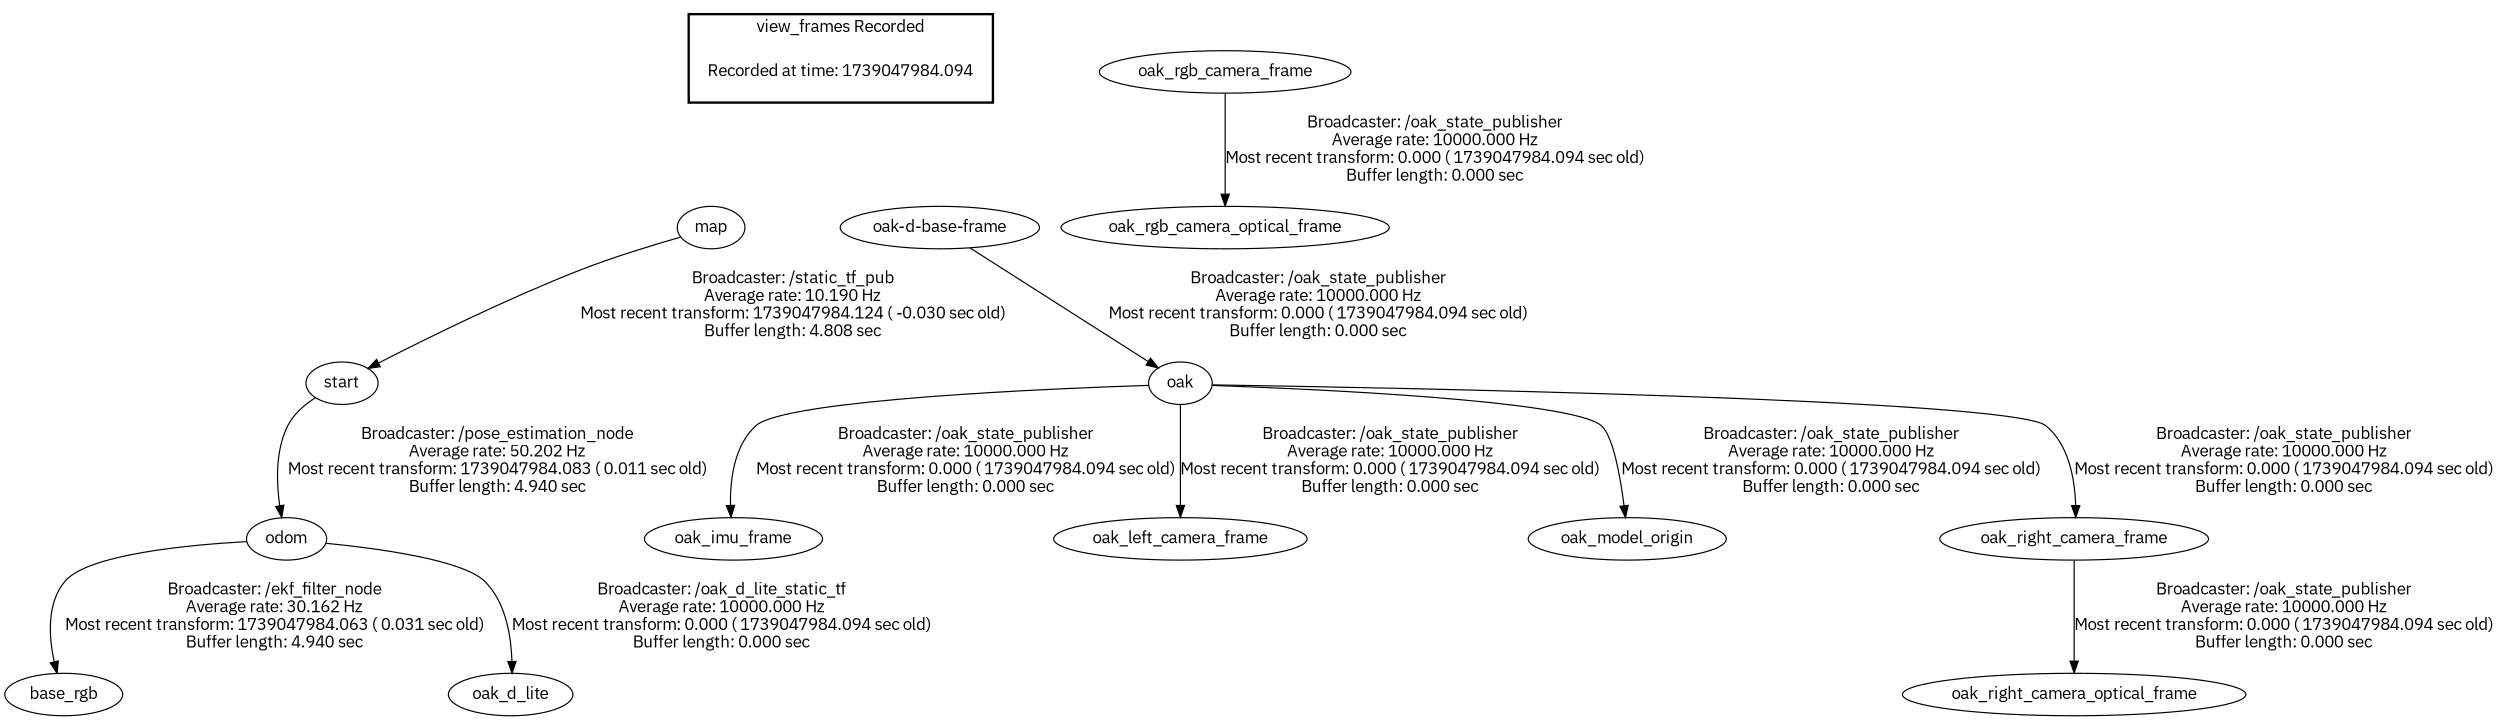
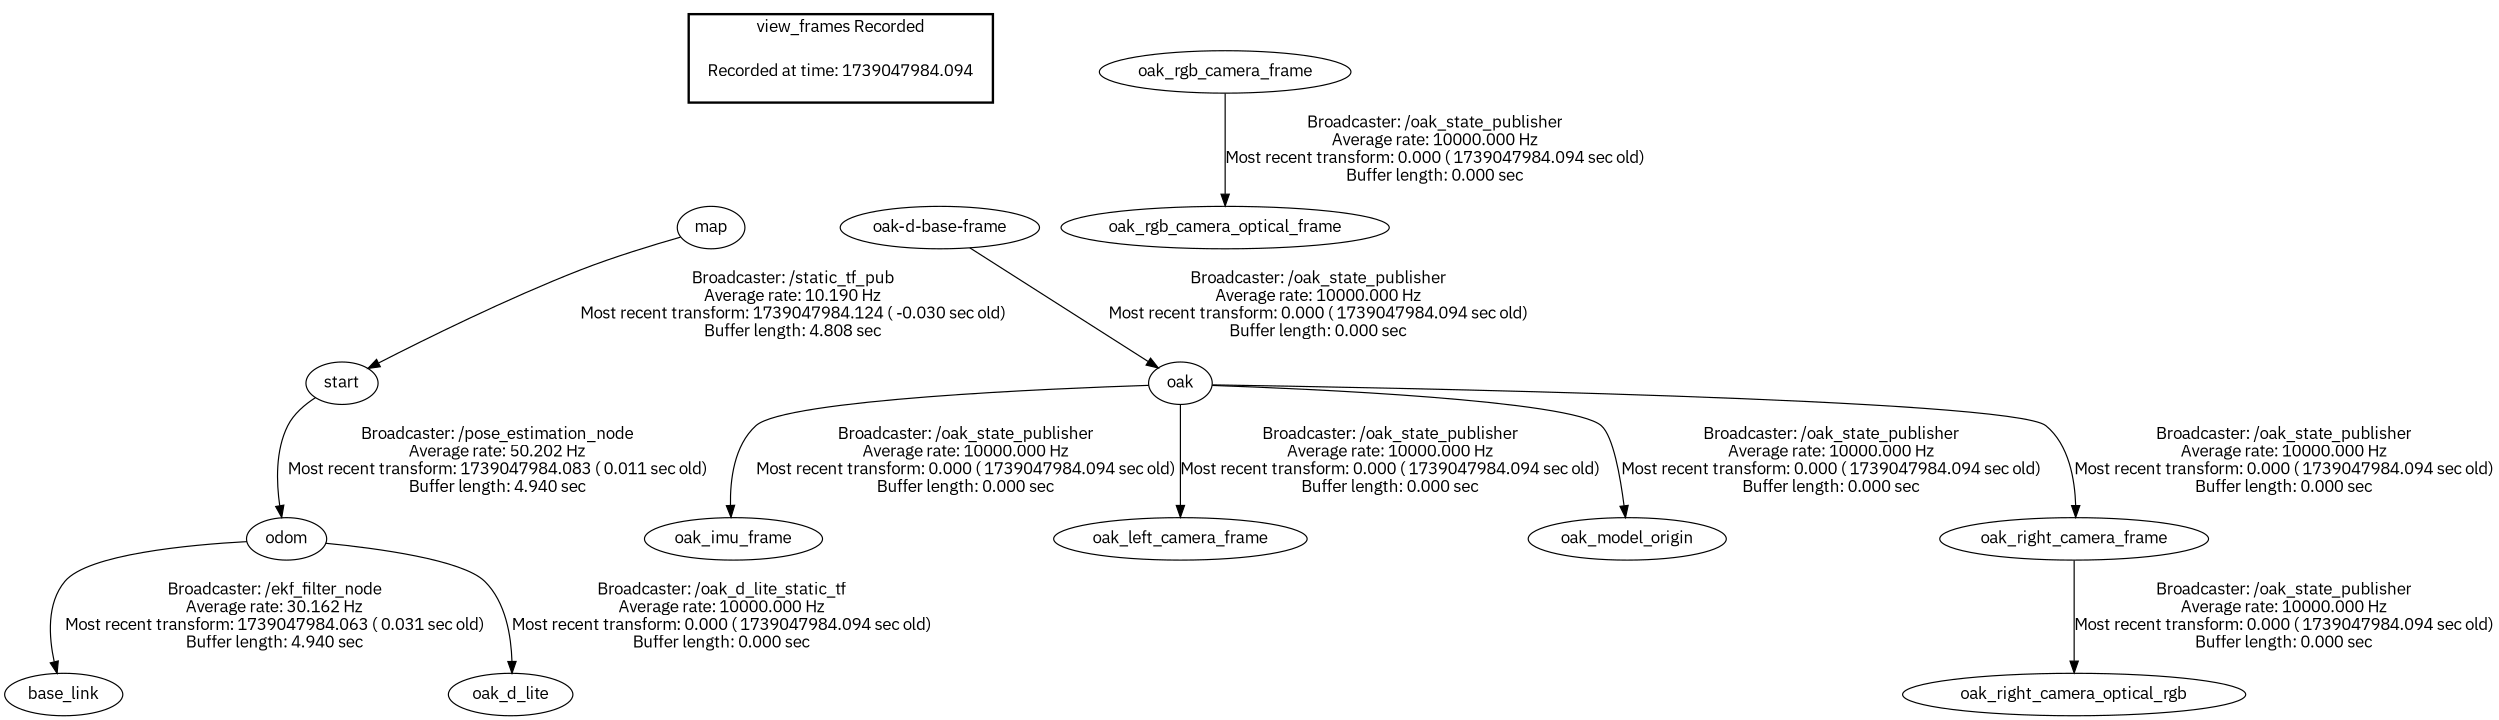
  digraph {
    fontname="IBM Plex Sans"
    node [fontname="IBM Plex Sans"]
    edge [fontname="IBM Plex Sans"]
    "Recorded at time: 1739047984.094" [shape=plaintext]
    map
    "oak-d-base-frame"
    odom
-   base_link [label=base_rgb]
+   base_link
    oak_d_lite
    start
    oak
    oak_imu_frame
    oak_left_camera_frame
    oak_model_origin
    oak_right_camera_frame
    oak_rgb_camera_frame
    oak_rgb_camera_optical_frame
-   oak_right_camera_optical_frame
+   oak_right_camera_optical_frame [label=oak_right_camera_optical_rgb]
    subgraph cluster_1 {
      color=black
      label="view_frames Recorded"
      style=bold
      "Recorded at time: 1739047984.094"
    }
    "Recorded at time: 1739047984.094" -> map [style=invis]
    "Recorded at time: 1739047984.094" -> "oak-d-base-frame" [style=invis]
    map -> start [label="Broadcaster: /static_tf_pub\nAverage rate: 10.190 Hz\nMost recent transform: 1739047984.124 ( -0.030 sec old)\nBuffer length: 4.808 sec\n"]
    "oak-d-base-frame" -> oak [label="Broadcaster: /oak_state_publisher\nAverage rate: 10000.000 Hz\nMost recent transform: 0.000 ( 1739047984.094 sec old)\nBuffer length: 0.000 sec\n"]
    odom -> base_link [label="Broadcaster: /ekf_filter_node\nAverage rate: 30.162 Hz\nMost recent transform: 1739047984.063 ( 0.031 sec old)\nBuffer length: 4.940 sec\n"]
    odom -> oak_d_lite [label="Broadcaster: /oak_d_lite_static_tf\nAverage rate: 10000.000 Hz\nMost recent transform: 0.000 ( 1739047984.094 sec old)\nBuffer length: 0.000 sec\n"]
    start -> odom [label="Broadcaster: /pose_estimation_node\nAverage rate: 50.202 Hz\nMost recent transform: 1739047984.083 ( 0.011 sec old)\nBuffer length: 4.940 sec\n"]
    oak -> oak_imu_frame [label="Broadcaster: /oak_state_publisher\nAverage rate: 10000.000 Hz\nMost recent transform: 0.000 ( 1739047984.094 sec old)\nBuffer length: 0.000 sec\n"]
    oak -> oak_left_camera_frame [label="Broadcaster: /oak_state_publisher\nAverage rate: 10000.000 Hz\nMost recent transform: 0.000 ( 1739047984.094 sec old)\nBuffer length: 0.000 sec\n"]
    oak -> oak_model_origin [label="Broadcaster: /oak_state_publisher\nAverage rate: 10000.000 Hz\nMost recent transform: 0.000 ( 1739047984.094 sec old)\nBuffer length: 0.000 sec\n"]
    oak -> oak_right_camera_frame [label="Broadcaster: /oak_state_publisher\nAverage rate: 10000.000 Hz\nMost recent transform: 0.000 ( 1739047984.094 sec old)\nBuffer length: 0.000 sec\n"]
    oak_right_camera_frame -> oak_right_camera_optical_frame [label="Broadcaster: /oak_state_publisher\nAverage rate: 10000.000 Hz\nMost recent transform: 0.000 ( 1739047984.094 sec old)\nBuffer length: 0.000 sec\n"]
    oak_rgb_camera_frame -> oak_rgb_camera_optical_frame [label="Broadcaster: /oak_state_publisher\nAverage rate: 10000.000 Hz\nMost recent transform: 0.000 ( 1739047984.094 sec old)\nBuffer length: 0.000 sec\n"]
  }
